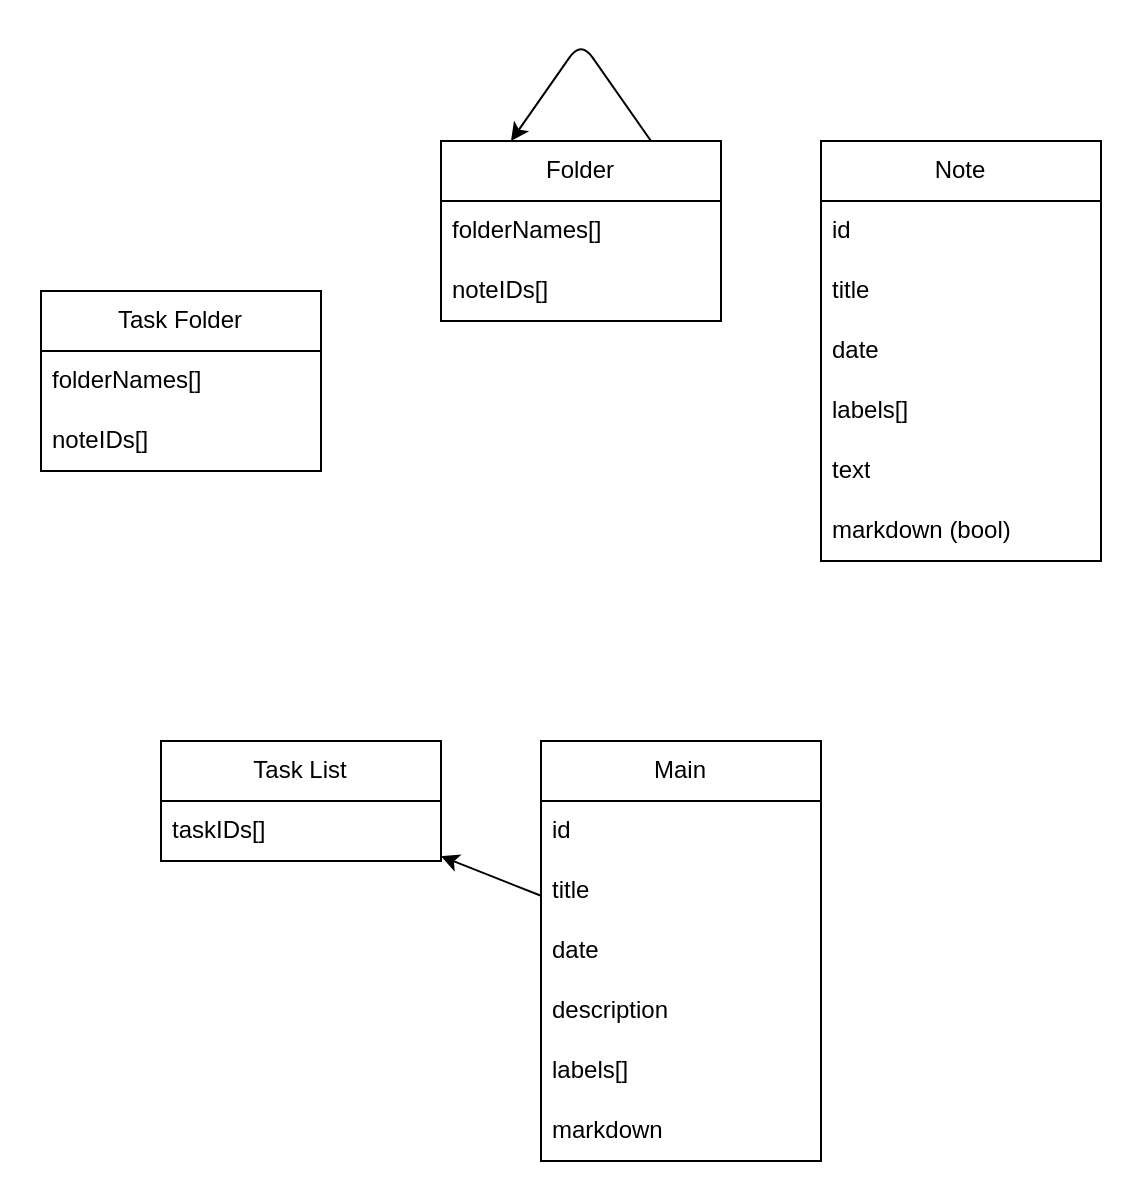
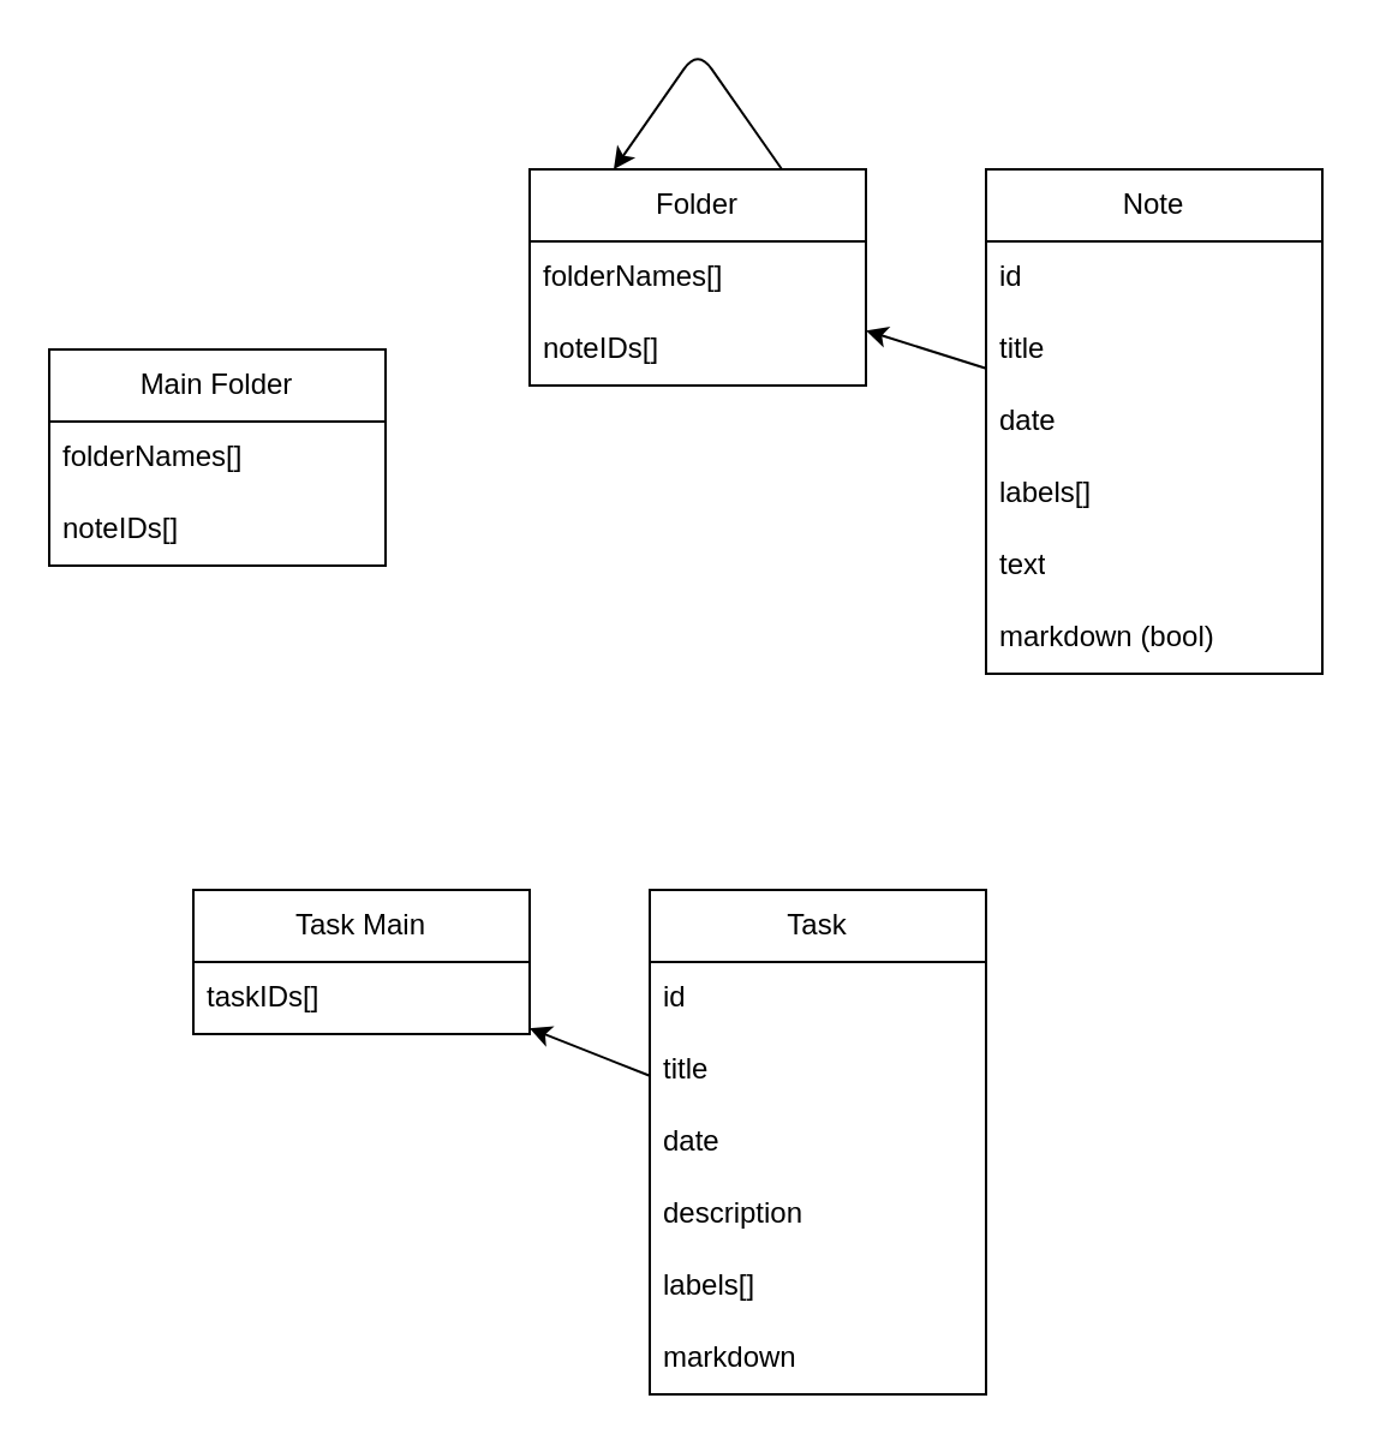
  <mxCell id="0" />
  <mxCell id="1" parent="0" />
  <mxCell id="2" value="Note" style="swimlane;fontStyle=0;childLayout=stackLayout;horizontal=1;startSize=30;horizontalStack=0;resizeParent=1;resizeParentMax=0;resizeLast=0;collapsible=1;marginBottom=0;whiteSpace=wrap;html=1;" parent="1" vertex="1"><mxGeometry x="410" y="70" width="140" height="210" as="geometry" /></mxCell>
  <mxCell id="3" value="id" style="text;strokeColor=none;fillColor=none;align=left;verticalAlign=middle;spacingLeft=4;spacingRight=4;overflow=hidden;points=[[0,0.5],[1,0.5]];portConstraint=eastwest;rotatable=0;whiteSpace=wrap;html=1;" parent="2" vertex="1"><mxGeometry y="30" width="140" height="30" as="geometry" /></mxCell>
  <mxCell id="4" value="title" style="text;strokeColor=none;fillColor=none;align=left;verticalAlign=middle;spacingLeft=4;spacingRight=4;overflow=hidden;points=[[0,0.5],[1,0.5]];portConstraint=eastwest;rotatable=0;whiteSpace=wrap;html=1;" parent="2" vertex="1"><mxGeometry y="60" width="140" height="30" as="geometry" /></mxCell>
  <mxCell id="5" value="date" style="text;strokeColor=none;fillColor=none;align=left;verticalAlign=middle;spacingLeft=4;spacingRight=4;overflow=hidden;points=[[0,0.5],[1,0.5]];portConstraint=eastwest;rotatable=0;whiteSpace=wrap;html=1;" parent="2" vertex="1"><mxGeometry y="90" width="140" height="30" as="geometry" /></mxCell>
  <mxCell id="6" value="labels[]" style="text;strokeColor=none;fillColor=none;align=left;verticalAlign=middle;spacingLeft=4;spacingRight=4;overflow=hidden;points=[[0,0.5],[1,0.5]];portConstraint=eastwest;rotatable=0;whiteSpace=wrap;html=1;" parent="2" vertex="1"><mxGeometry y="120" width="140" height="30" as="geometry" /></mxCell>
  <mxCell id="7" value="text" style="text;strokeColor=none;fillColor=none;align=left;verticalAlign=middle;spacingLeft=4;spacingRight=4;overflow=hidden;points=[[0,0.5],[1,0.5]];portConstraint=eastwest;rotatable=0;whiteSpace=wrap;html=1;" parent="2" vertex="1"><mxGeometry y="150" width="140" height="30" as="geometry" /></mxCell>
  <mxCell id="8" value="markdown (bool)" style="text;strokeColor=none;fillColor=none;align=left;verticalAlign=middle;spacingLeft=4;spacingRight=4;overflow=hidden;points=[[0,0.5],[1,0.5]];portConstraint=eastwest;rotatable=0;whiteSpace=wrap;html=1;" parent="2" vertex="1"><mxGeometry y="180" width="140" height="30" as="geometry" /></mxCell>
  <mxCell id="9" value="Folder" style="swimlane;fontStyle=0;childLayout=stackLayout;horizontal=1;startSize=30;horizontalStack=0;resizeParent=1;resizeParentMax=0;resizeLast=0;collapsible=1;marginBottom=0;whiteSpace=wrap;html=1;" parent="1" vertex="1"><mxGeometry x="220" y="70" width="140" height="90" as="geometry" /></mxCell>
  <mxCell id="10" value="folderNames[]" style="text;strokeColor=none;fillColor=none;align=left;verticalAlign=middle;spacingLeft=4;spacingRight=4;overflow=hidden;points=[[0,0.5],[1,0.5]];portConstraint=eastwest;rotatable=0;whiteSpace=wrap;html=1;" parent="9" vertex="1"><mxGeometry y="30" width="140" height="30" as="geometry" /></mxCell>
  <mxCell id="11" value="noteIDs[]" style="text;strokeColor=none;fillColor=none;align=left;verticalAlign=middle;spacingLeft=4;spacingRight=4;overflow=hidden;points=[[0,0.5],[1,0.5]];portConstraint=eastwest;rotatable=0;whiteSpace=wrap;html=1;" parent="9" vertex="1"><mxGeometry y="60" width="140" height="30" as="geometry" /></mxCell>
- <mxCell id="13" value="Task List" style="swimlane;fontStyle=0;childLayout=stackLayout;horizontal=1;startSize=30;horizontalStack=0;resizeParent=1;resizeParentMax=0;resizeLast=0;collapsible=1;marginBottom=0;whiteSpace=wrap;html=1;" parent="1" vertex="1"><mxGeometry x="80" y="370" width="140" height="60" as="geometry"><mxRectangle x="100" y="430" width="90" height="30" as="alternateBounds" /></mxGeometry></mxCell>
+ <mxCell id="12" value="" style="endArrow=classic;html=1;" parent="1" source="2" target="9" edge="1"><mxGeometry width="50" height="50" relative="1" as="geometry"><mxPoint x="390" y="90" as="sourcePoint" /><mxPoint x="510" y="180" as="targetPoint" /></mxGeometry></mxCell>
+ <mxCell id="13" value="Task Main" style="swimlane;fontStyle=0;childLayout=stackLayout;horizontal=1;startSize=30;horizontalStack=0;resizeParent=1;resizeParentMax=0;resizeLast=0;collapsible=1;marginBottom=0;whiteSpace=wrap;html=1;" parent="1" vertex="1"><mxGeometry x="80" y="370" width="140" height="60" as="geometry"><mxRectangle x="100" y="430" width="90" height="30" as="alternateBounds" /></mxGeometry></mxCell>
  <mxCell id="14" value="taskIDs[]" style="text;strokeColor=none;fillColor=none;align=left;verticalAlign=middle;spacingLeft=4;spacingRight=4;overflow=hidden;points=[[0,0.5],[1,0.5]];portConstraint=eastwest;rotatable=0;whiteSpace=wrap;html=1;" parent="13" vertex="1"><mxGeometry y="30" width="140" height="30" as="geometry" /></mxCell>
- <mxCell id="15" value="Main" style="swimlane;fontStyle=0;childLayout=stackLayout;horizontal=1;startSize=30;horizontalStack=0;resizeParent=1;resizeParentMax=0;resizeLast=0;collapsible=1;marginBottom=0;whiteSpace=wrap;html=1;" parent="1" vertex="1"><mxGeometry x="270" y="370" width="140" height="210" as="geometry" /></mxCell>
+ <mxCell id="15" value="Task" style="swimlane;fontStyle=0;childLayout=stackLayout;horizontal=1;startSize=30;horizontalStack=0;resizeParent=1;resizeParentMax=0;resizeLast=0;collapsible=1;marginBottom=0;whiteSpace=wrap;html=1;" parent="1" vertex="1"><mxGeometry x="270" y="370" width="140" height="210" as="geometry" /></mxCell>
  <mxCell id="16" value="id" style="text;strokeColor=none;fillColor=none;align=left;verticalAlign=middle;spacingLeft=4;spacingRight=4;overflow=hidden;points=[[0,0.5],[1,0.5]];portConstraint=eastwest;rotatable=0;whiteSpace=wrap;html=1;" parent="15" vertex="1"><mxGeometry y="30" width="140" height="30" as="geometry" /></mxCell>
  <mxCell id="17" value="title" style="text;strokeColor=none;fillColor=none;align=left;verticalAlign=middle;spacingLeft=4;spacingRight=4;overflow=hidden;points=[[0,0.5],[1,0.5]];portConstraint=eastwest;rotatable=0;whiteSpace=wrap;html=1;" parent="15" vertex="1"><mxGeometry y="60" width="140" height="30" as="geometry" /></mxCell>
  <mxCell id="18" value="date" style="text;strokeColor=none;fillColor=none;align=left;verticalAlign=middle;spacingLeft=4;spacingRight=4;overflow=hidden;points=[[0,0.5],[1,0.5]];portConstraint=eastwest;rotatable=0;whiteSpace=wrap;html=1;" parent="15" vertex="1"><mxGeometry y="90" width="140" height="30" as="geometry" /></mxCell>
  <mxCell id="19" value="description" style="text;strokeColor=none;fillColor=none;align=left;verticalAlign=middle;spacingLeft=4;spacingRight=4;overflow=hidden;points=[[0,0.5],[1,0.5]];portConstraint=eastwest;rotatable=0;whiteSpace=wrap;html=1;" parent="15" vertex="1"><mxGeometry y="120" width="140" height="30" as="geometry" /></mxCell>
  <mxCell id="20" value="labels[]" style="text;strokeColor=none;fillColor=none;align=left;verticalAlign=middle;spacingLeft=4;spacingRight=4;overflow=hidden;points=[[0,0.5],[1,0.5]];portConstraint=eastwest;rotatable=0;whiteSpace=wrap;html=1;" parent="15" vertex="1"><mxGeometry y="150" width="140" height="30" as="geometry" /></mxCell>
  <mxCell id="21" value="markdown" style="text;strokeColor=none;fillColor=none;align=left;verticalAlign=middle;spacingLeft=4;spacingRight=4;overflow=hidden;points=[[0,0.5],[1,0.5]];portConstraint=eastwest;rotatable=0;whiteSpace=wrap;html=1;" parent="15" vertex="1"><mxGeometry y="180" width="140" height="30" as="geometry" /></mxCell>
  <mxCell id="22" value="" style="endArrow=classic;html=1;" parent="1" source="15" target="13" edge="1"><mxGeometry width="50" height="50" relative="1" as="geometry"><mxPoint x="260" y="340" as="sourcePoint" /><mxPoint x="310" y="290" as="targetPoint" /></mxGeometry></mxCell>
- <mxCell id="23" value="Task Folder" style="swimlane;fontStyle=0;childLayout=stackLayout;horizontal=1;startSize=30;horizontalStack=0;resizeParent=1;resizeParentMax=0;resizeLast=0;collapsible=1;marginBottom=0;whiteSpace=wrap;html=1;" parent="1" vertex="1"><mxGeometry x="20" y="145" width="140" height="90" as="geometry" /></mxCell>
+ <mxCell id="23" value="Main Folder" style="swimlane;fontStyle=0;childLayout=stackLayout;horizontal=1;startSize=30;horizontalStack=0;resizeParent=1;resizeParentMax=0;resizeLast=0;collapsible=1;marginBottom=0;whiteSpace=wrap;html=1;" parent="1" vertex="1"><mxGeometry x="20" y="145" width="140" height="90" as="geometry" /></mxCell>
  <mxCell id="24" value="folderNames[]" style="text;strokeColor=none;fillColor=none;align=left;verticalAlign=middle;spacingLeft=4;spacingRight=4;overflow=hidden;points=[[0,0.5],[1,0.5]];portConstraint=eastwest;rotatable=0;whiteSpace=wrap;html=1;" parent="23" vertex="1"><mxGeometry y="30" width="140" height="30" as="geometry" /></mxCell>
  <mxCell id="25" value="noteIDs[]" style="text;strokeColor=none;fillColor=none;align=left;verticalAlign=middle;spacingLeft=4;spacingRight=4;overflow=hidden;points=[[0,0.5],[1,0.5]];portConstraint=eastwest;rotatable=0;whiteSpace=wrap;html=1;" parent="23" vertex="1"><mxGeometry y="60" width="140" height="30" as="geometry" /></mxCell>
  <mxCell id="26" value="" style="endArrow=classic;html=1;entryX=0.25;entryY=0;entryDx=0;entryDy=0;exitX=0.75;exitY=0;exitDx=0;exitDy=0;" parent="1" source="9" target="9" edge="1"><mxGeometry width="50" height="50" relative="1" as="geometry"><mxPoint x="360" y="50" as="sourcePoint" /><mxPoint x="330" y="50" as="targetPoint" /><Array as="points"><mxPoint x="290" y="20" /></Array></mxGeometry></mxCell>
